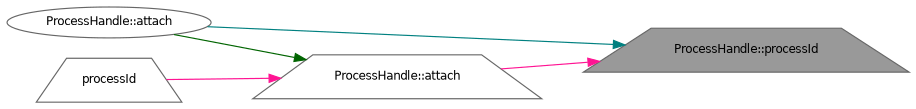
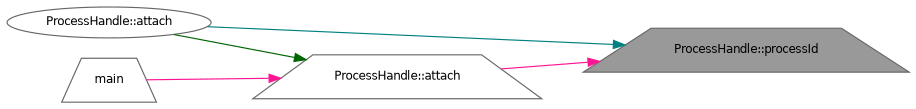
  digraph {
    rankdir=RL
    node [color=grey40 fillcolor=white fontname=Helvetica fontsize=10 shape=trapezium style=filled]
    edge [color=deeppink dir=back fontname=Helvetica fontsize=10 labelfontname=Helvetica labelfontsize=10 style=solid]
    n1 [color=gray40 fillcolor=grey60 fontcolor=black height=0.2 label="ProcessHandle::processId" width=0.4]
    n2 [height=0.2 label="ProcessHandle::attach" width=0.4]
    n3 [height=0.2 label="ProcessHandle::attach" shape=ellipse width=0.4]
-   n4 [height=0.2 label=processId width=0.4]
+   n4 [height=0.2 label=main width=0.4]
    n1 -> n2
    n1 -> n3 [color=teal]
    n2 -> n3 [color=darkgreen]
    n2 -> n4
  }
